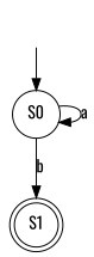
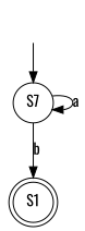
  digraph {
    rankdir=TB
    fontname=Oswald
    node [fontname=Oswald]
    edge [fontname=Oswald]
    "" [shape=plaintext]
-   n2 [label=S0 shape=circle]
+   n2 [label=S7 shape=circle]
    n3 [label=S1 shape=doublecircle]
    "" -> n2
    n2 -> n2 [label=a]
    n2 -> n3 [label=b]
  }
